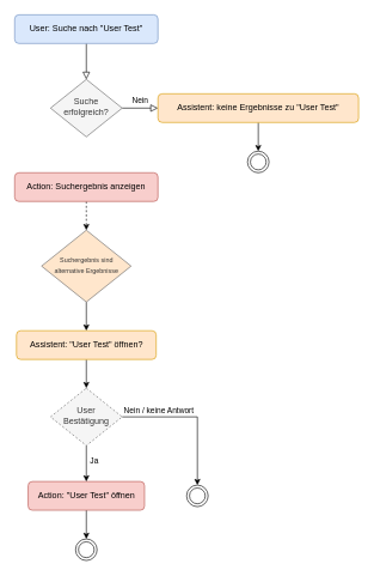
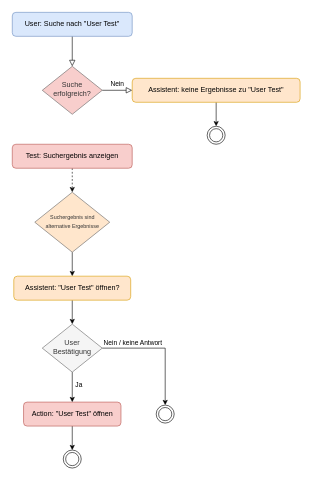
  <mxCell id="0" />
  <mxCell id="1" parent="0" />
  <mxCell id="2" value="" style="rounded=0;html=1;jettySize=auto;orthogonalLoop=1;fontSize=11;endArrow=block;endFill=0;endSize=8;strokeWidth=1;shadow=0;labelBackgroundColor=none;edgeStyle=orthogonalEdgeStyle;" parent="1" source="3" target="5" edge="1"><mxGeometry relative="1" as="geometry" /></mxCell>
  <mxCell id="3" value="User: Suche nach &quot;User Test&quot;" style="rounded=1;whiteSpace=wrap;html=1;fontSize=12;glass=0;strokeWidth=1;shadow=0;fillColor=#dae8fc;strokeColor=#6c8ebf;" parent="1" vertex="1"><mxGeometry x="20" y="20" width="200" height="40" as="geometry" /></mxCell>
  <mxCell id="4" value="Nein" style="edgeStyle=orthogonalEdgeStyle;rounded=0;html=1;jettySize=auto;orthogonalLoop=1;fontSize=11;endArrow=block;endFill=0;endSize=8;strokeWidth=1;shadow=0;labelBackgroundColor=none;" parent="1" source="5" target="7" edge="1"><mxGeometry y="10" relative="1" as="geometry"><mxPoint as="offset" /></mxGeometry></mxCell>
- <mxCell id="5" value="Suche erfolgreich?" style="rhombus;whiteSpace=wrap;html=1;shadow=0;fontFamily=Helvetica;fontSize=12;align=center;strokeWidth=1;spacing=6;spacingTop=-4;fillColor=#f5f5f5;strokeColor=#666666;fontColor=#333333;" parent="1" vertex="1"><mxGeometry x="70" y="110" width="100" height="80" as="geometry" /></mxCell>
+ <mxCell id="5" value="Suche erfolgreich?" style="rhombus;whiteSpace=wrap;html=1;shadow=0;fontFamily=Helvetica;fontSize=12;align=center;strokeWidth=1;spacing=6;spacingTop=-4;fillColor=#f8cecc;strokeColor=#666666;fontColor=#333333;" parent="1" vertex="1"><mxGeometry x="70" y="110" width="100" height="80" as="geometry" /></mxCell>
  <mxCell id="6" style="edgeStyle=orthogonalEdgeStyle;rounded=0;orthogonalLoop=1;jettySize=auto;html=1;exitX=0.5;exitY=1;exitDx=0;exitDy=0;entryX=0;entryY=0.5;entryDx=0;entryDy=0;fontSize=11;" edge="1" parent="1" source="7" target="23"><mxGeometry relative="1" as="geometry" /></mxCell>
  <mxCell id="7" value="Assistent: keine Ergebnisse zu &quot;User Test&quot;" style="rounded=1;whiteSpace=wrap;html=1;fontSize=12;glass=0;strokeWidth=1;shadow=0;fillColor=#ffe6cc;strokeColor=#d79b00;" parent="1" vertex="1"><mxGeometry x="220" y="130" width="280" height="40" as="geometry" /></mxCell>
  <mxCell id="8" style="edgeStyle=orthogonalEdgeStyle;rounded=0;orthogonalLoop=1;jettySize=auto;html=1;exitX=0.5;exitY=1;exitDx=0;exitDy=0;entryX=0.5;entryY=0;entryDx=0;entryDy=0;fontSize=9;dashed=1;" edge="1" parent="1" source="9" target="11"><mxGeometry relative="1" as="geometry" /></mxCell>
- <mxCell id="9" value="Action: Suchergebnis anzeigen" style="rounded=1;whiteSpace=wrap;html=1;fontSize=12;glass=0;strokeWidth=1;shadow=0;fillColor=#f8cecc;strokeColor=#b85450;" vertex="1" parent="1"><mxGeometry x="20" y="240" width="200" height="40" as="geometry" /></mxCell>
+ <mxCell id="9" value="Test: Suchergebnis anzeigen" style="rounded=1;whiteSpace=wrap;html=1;fontSize=12;glass=0;strokeWidth=1;shadow=0;fillColor=#f8cecc;strokeColor=#b85450;" vertex="1" parent="1"><mxGeometry x="20" y="240" width="200" height="40" as="geometry" /></mxCell>
  <mxCell id="10" style="edgeStyle=orthogonalEdgeStyle;rounded=0;orthogonalLoop=1;jettySize=auto;html=1;exitX=0.5;exitY=1;exitDx=0;exitDy=0;entryX=0.5;entryY=0;entryDx=0;entryDy=0;fontSize=9;" edge="1" parent="1" source="11" target="13"><mxGeometry relative="1" as="geometry" /></mxCell>
  <mxCell id="11" value="&lt;font style=&quot;font-size: 9px&quot;&gt;Suchergebnis sind alternative Ergebnisse&lt;/font&gt;" style="rhombus;whiteSpace=wrap;html=1;shadow=0;fontFamily=Helvetica;fontSize=12;align=center;strokeWidth=1;spacing=6;spacingTop=-4;fillColor=#ffe6cc;fontColor=#333333;strokeColor=#666666;" vertex="1" parent="1"><mxGeometry x="57.5" y="320" width="125" height="100" as="geometry" /></mxCell>
  <mxCell id="12" style="edgeStyle=orthogonalEdgeStyle;rounded=0;orthogonalLoop=1;jettySize=auto;html=1;exitX=0.5;exitY=1;exitDx=0;exitDy=0;entryX=0.5;entryY=0;entryDx=0;entryDy=0;fontSize=9;" edge="1" parent="1" source="13" target="20"><mxGeometry relative="1" as="geometry" /></mxCell>
  <mxCell id="13" value="Assistent: &quot;User Test&quot; öffnen?" style="rounded=1;whiteSpace=wrap;html=1;fontSize=12;glass=0;strokeWidth=1;shadow=0;fillColor=#ffe6cc;strokeColor=#d79b00;" vertex="1" parent="1"><mxGeometry x="22.5" y="460" width="195" height="40" as="geometry" /></mxCell>
  <mxCell id="14" style="edgeStyle=orthogonalEdgeStyle;rounded=0;orthogonalLoop=1;jettySize=auto;html=1;exitX=0.5;exitY=1;exitDx=0;exitDy=0;entryX=0.5;entryY=0;entryDx=0;entryDy=0;fontSize=11;" edge="1" parent="1" source="15" target="22"><mxGeometry relative="1" as="geometry" /></mxCell>
  <mxCell id="15" value="Action: &quot;User Test&quot; öffnen" style="rounded=1;whiteSpace=wrap;html=1;fontSize=12;glass=0;strokeWidth=1;shadow=0;fillColor=#f8cecc;strokeColor=#b85450;" vertex="1" parent="1"><mxGeometry x="38.75" y="670" width="162.5" height="40" as="geometry" /></mxCell>
  <mxCell id="16" style="edgeStyle=orthogonalEdgeStyle;rounded=0;orthogonalLoop=1;jettySize=auto;html=1;exitX=0.5;exitY=1;exitDx=0;exitDy=0;entryX=0.5;entryY=0;entryDx=0;entryDy=0;fontSize=9;" edge="1" parent="1" source="20" target="15"><mxGeometry relative="1" as="geometry" /></mxCell>
  <mxCell id="17" value="Ja" style="edgeLabel;html=1;align=center;verticalAlign=middle;resizable=0;points=[];fontSize=11;" vertex="1" connectable="0" parent="16"><mxGeometry x="-0.216" relative="1" as="geometry"><mxPoint x="10" as="offset" /></mxGeometry></mxCell>
  <mxCell id="18" style="edgeStyle=orthogonalEdgeStyle;rounded=0;orthogonalLoop=1;jettySize=auto;html=1;exitX=1;exitY=0.5;exitDx=0;exitDy=0;entryX=0.5;entryY=0;entryDx=0;entryDy=0;fontSize=9;" edge="1" parent="1" source="20" target="21"><mxGeometry relative="1" as="geometry" /></mxCell>
  <mxCell id="19" value="&lt;font style=&quot;font-size: 11px&quot;&gt;Nein / keine Antwort&lt;/font&gt;" style="edgeLabel;html=1;align=center;verticalAlign=middle;resizable=0;points=[];fontSize=9;" vertex="1" connectable="0" parent="18"><mxGeometry x="-0.571" relative="1" as="geometry"><mxPoint x="7" y="-10" as="offset" /></mxGeometry></mxCell>
- <mxCell id="20" value="User Bestätigung" style="rhombus;whiteSpace=wrap;html=1;shadow=0;fontFamily=Helvetica;fontSize=12;align=center;strokeWidth=1;spacing=6;spacingTop=-4;fillColor=#f5f5f5;strokeColor=#666666;fontColor=#333333;dashed=1;" vertex="1" parent="1"><mxGeometry x="70" y="540" width="100" height="80" as="geometry" /></mxCell>
+ <mxCell id="20" value="User Bestätigung" style="rhombus;whiteSpace=wrap;html=1;shadow=0;fontFamily=Helvetica;fontSize=12;align=center;strokeWidth=1;spacing=6;spacingTop=-4;fillColor=#f5f5f5;strokeColor=#666666;fontColor=#333333;" vertex="1" parent="1"><mxGeometry x="70" y="540" width="100" height="80" as="geometry" /></mxCell>
  <mxCell id="21" value="" style="ellipse;shape=doubleEllipse;whiteSpace=wrap;html=1;aspect=fixed;fontSize=9;" vertex="1" parent="1"><mxGeometry x="260" y="675" width="30" height="30" as="geometry" /></mxCell>
  <mxCell id="22" value="" style="ellipse;shape=doubleEllipse;whiteSpace=wrap;html=1;aspect=fixed;fontSize=9;" vertex="1" parent="1"><mxGeometry x="105" y="750" width="30" height="30" as="geometry" /></mxCell>
  <mxCell id="23" value="" style="ellipse;shape=doubleEllipse;whiteSpace=wrap;html=1;aspect=fixed;fontSize=9;direction=south;" vertex="1" parent="1"><mxGeometry x="345" y="210" width="30" height="30" as="geometry" /></mxCell>
